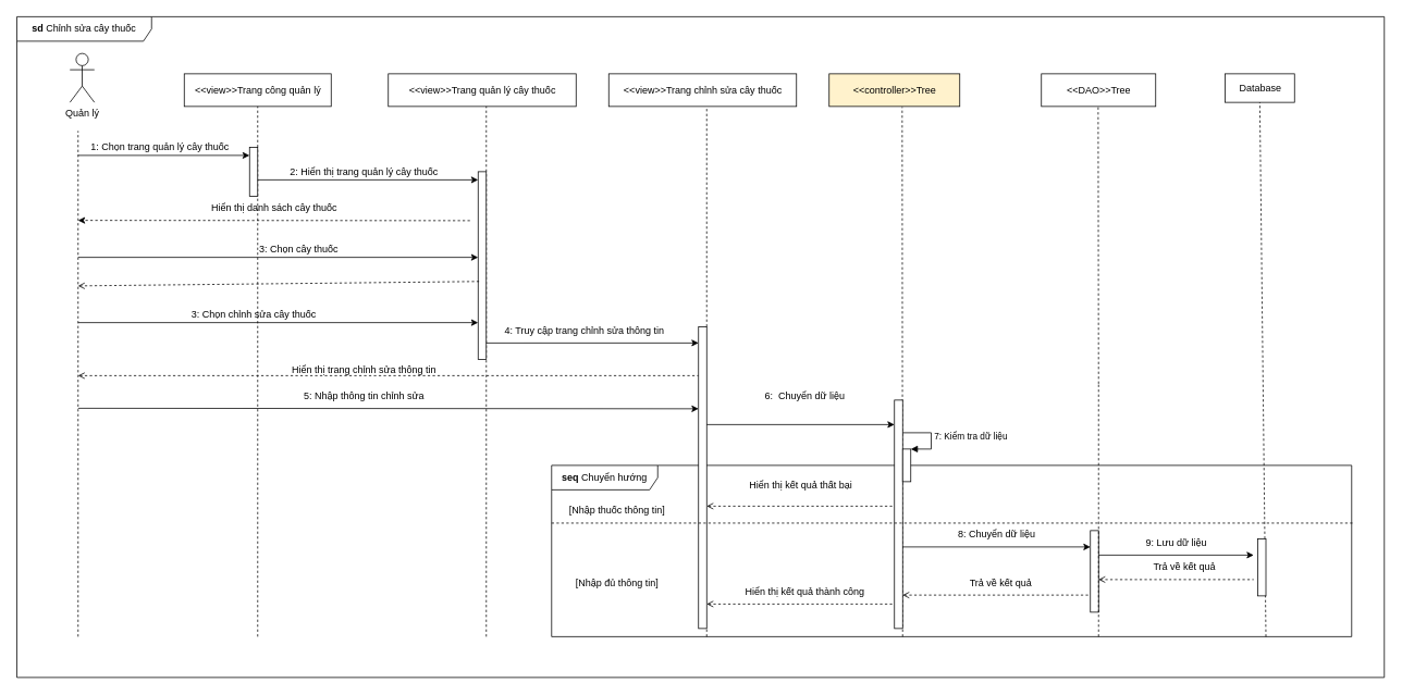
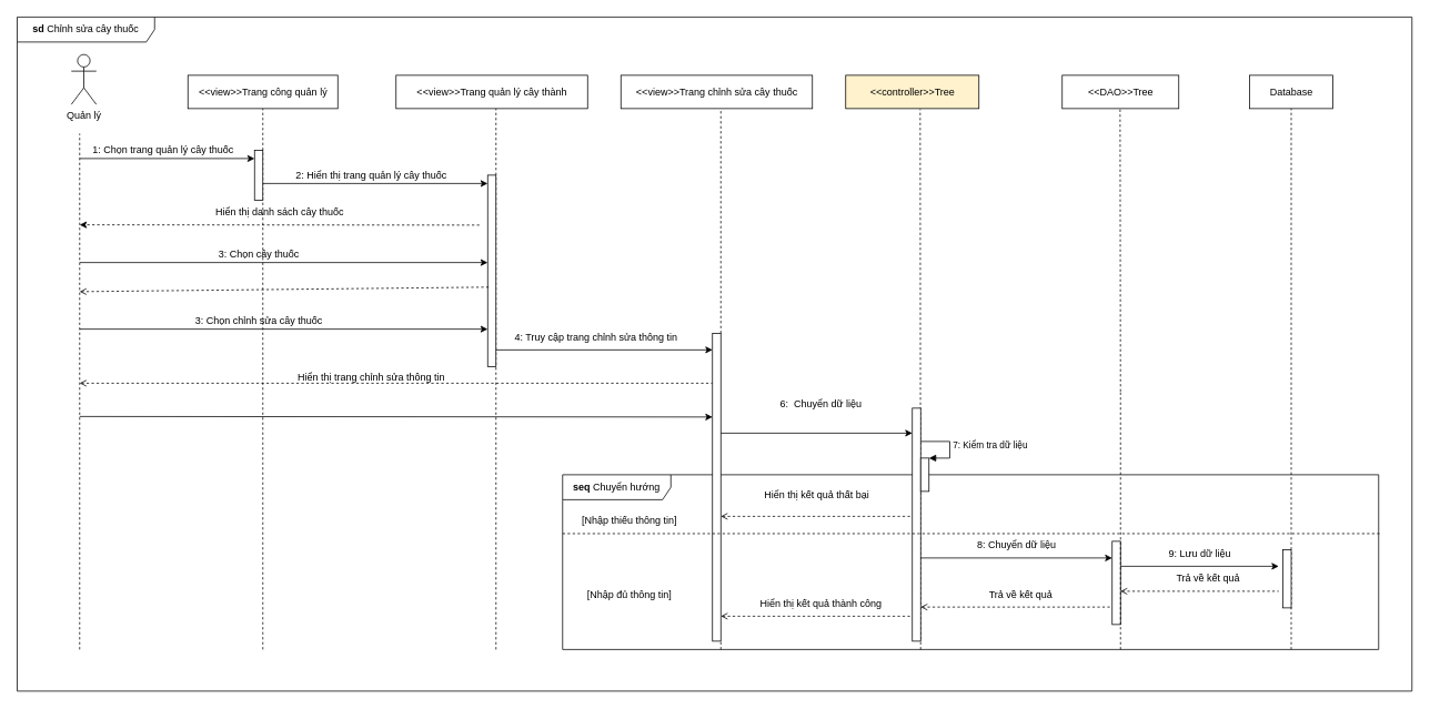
  <mxCell id="0" />
  <mxCell id="1" parent="0" />
  <mxCell id="2" value="&lt;b&gt;seq&lt;/b&gt; Chuyển hướng" style="shape=umlFrame;whiteSpace=wrap;html=1;width=130;height=30;" vertex="1" parent="1"><mxGeometry x="675" y="570" width="980" height="210" as="geometry" /></mxCell>
  <mxCell id="3" value="&lt;b&gt;sd &lt;/b&gt;Chỉnh sửa cây thuốc" style="shape=umlFrame;whiteSpace=wrap;html=1;width=165;height=30;" parent="1" vertex="1"><mxGeometry x="20" y="20" width="1675" height="810" as="geometry" /></mxCell>
  <mxCell id="4" value="Quản lý" style="shape=umlActor;verticalLabelPosition=bottom;verticalAlign=top;html=1;outlineConnect=0;" parent="1" vertex="1"><mxGeometry x="85" y="65" width="30" height="60" as="geometry" /></mxCell>
  <mxCell id="5" value="&amp;lt;&amp;lt;view&amp;gt;&amp;gt;Trang công quản lý" style="html=1;" parent="1" vertex="1"><mxGeometry x="225" y="90" width="180" height="40" as="geometry" /></mxCell>
  <mxCell id="6" value="&amp;lt;&amp;lt;controller&amp;gt;&amp;gt;Tree" style="html=1;fillColor=#fff2cc;" parent="1" vertex="1"><mxGeometry x="1015" y="90" width="160" height="40" as="geometry" /></mxCell>
  <mxCell id="7" value="&amp;lt;&amp;lt;DAO&amp;gt;&amp;gt;Tree" style="html=1;" parent="1" vertex="1"><mxGeometry x="1275" y="90" width="140" height="40" as="geometry" /></mxCell>
- <mxCell id="8" value="Database" style="html=1;" parent="1" vertex="1"><mxGeometry x="1500" y="90" width="85" height="35" as="geometry" /></mxCell>
+ <mxCell id="8" value="Database" style="html=1;" parent="1" vertex="1"><mxGeometry x="1500" y="90" width="100" height="40" as="geometry" /></mxCell>
  <mxCell id="9" value="" style="endArrow=none;dashed=1;html=1;rounded=0;" parent="1" edge="1"><mxGeometry width="50" height="50" relative="1" as="geometry"><mxPoint x="95" y="780" as="sourcePoint" /><mxPoint x="95" y="160" as="targetPoint" /></mxGeometry></mxCell>
  <mxCell id="10" value="" style="endArrow=classic;html=1;rounded=0;entryX=0;entryY=0.167;entryDx=0;entryDy=0;entryPerimeter=0;" parent="1" target="13" edge="1"><mxGeometry width="50" height="50" relative="1" as="geometry"><mxPoint x="95" y="190" as="sourcePoint" /><mxPoint x="285" y="191" as="targetPoint" /></mxGeometry></mxCell>
  <mxCell id="11" value="" style="endArrow=none;dashed=1;html=1;rounded=0;entryX=0.5;entryY=1;entryDx=0;entryDy=0;" parent="1" target="5" edge="1"><mxGeometry width="50" height="50" relative="1" as="geometry"><mxPoint x="315" y="780" as="sourcePoint" /><mxPoint x="345" y="180" as="targetPoint" /></mxGeometry></mxCell>
  <mxCell id="12" value="1: Chọn trang quản lý cây thuốc" style="text;html=1;align=center;verticalAlign=middle;resizable=0;points=[];autosize=1;strokeColor=none;fillColor=none;" parent="1" vertex="1"><mxGeometry x="100" y="165" width="190" height="30" as="geometry" /></mxCell>
  <mxCell id="13" value="" style="html=1;points=[];perimeter=orthogonalPerimeter;" parent="1" vertex="1"><mxGeometry x="305" y="180" width="10" height="60" as="geometry" /></mxCell>
  <mxCell id="14" value="" style="endArrow=classic;html=1;rounded=0;" parent="1" edge="1"><mxGeometry width="50" height="50" relative="1" as="geometry"><mxPoint x="315" y="220" as="sourcePoint" /><mxPoint x="585" y="220" as="targetPoint" /></mxGeometry></mxCell>
  <mxCell id="15" value="" style="endArrow=none;dashed=1;html=1;rounded=0;entryX=0.559;entryY=1.017;entryDx=0;entryDy=0;entryPerimeter=0;" parent="1" target="6" edge="1"><mxGeometry width="50" height="50" relative="1" as="geometry"><mxPoint x="1105" y="780" as="sourcePoint" /><mxPoint x="1097.25" y="130" as="targetPoint" /></mxGeometry></mxCell>
  <mxCell id="16" value="" style="endArrow=none;dashed=1;html=1;rounded=0;entryX=0.5;entryY=1;entryDx=0;entryDy=0;startArrow=none;" parent="1" edge="1"><mxGeometry width="50" height="50" relative="1" as="geometry"><mxPoint x="1345" y="470" as="sourcePoint" /><mxPoint x="1344.5" y="130" as="targetPoint" /></mxGeometry></mxCell>
  <mxCell id="17" value="" style="endArrow=none;dashed=1;html=1;rounded=0;entryX=0.5;entryY=1;entryDx=0;entryDy=0;startArrow=none;" parent="1" target="8" edge="1"><mxGeometry width="50" height="50" relative="1" as="geometry"><mxPoint x="1550" y="780" as="sourcePoint" /><mxPoint x="1600" y="250" as="targetPoint" /></mxGeometry></mxCell>
  <mxCell id="18" value="" style="html=1;points=[];perimeter=orthogonalPerimeter;" parent="1" vertex="1"><mxGeometry x="1095" y="490" width="10" height="280" as="geometry" /></mxCell>
- <mxCell id="19" value="&amp;lt;&amp;lt;view&amp;gt;&amp;gt;Trang quản lý cây thuốc" style="html=1;" parent="1" vertex="1"><mxGeometry x="475" y="90" width="230" height="40" as="geometry" /></mxCell>
+ <mxCell id="19" value="&amp;lt;&amp;lt;view&amp;gt;&amp;gt;Trang quản lý cây thành" style="html=1;" parent="1" vertex="1"><mxGeometry x="475" y="90" width="230" height="40" as="geometry" /></mxCell>
  <mxCell id="20" value="" style="endArrow=none;dashed=1;html=1;rounded=0;" parent="1" edge="1"><mxGeometry width="50" height="50" relative="1" as="geometry"><mxPoint x="595" y="780" as="sourcePoint" /><mxPoint x="595" y="130" as="targetPoint" /></mxGeometry></mxCell>
  <mxCell id="21" value="" style="html=1;points=[];perimeter=orthogonalPerimeter;" parent="1" vertex="1"><mxGeometry x="1335" y="650" width="10" height="100" as="geometry" /></mxCell>
  <mxCell id="22" value="" style="endArrow=none;dashed=1;html=1;rounded=0;" parent="1" edge="1"><mxGeometry width="50" height="50" relative="1" as="geometry"><mxPoint x="1345" y="780" as="sourcePoint" /><mxPoint x="1345" y="469" as="targetPoint" /></mxGeometry></mxCell>
  <mxCell id="23" value="2: Hiển thị trang quản lý cây thuốc" style="text;html=1;align=center;verticalAlign=middle;resizable=0;points=[];autosize=1;strokeColor=none;fillColor=none;" parent="1" vertex="1"><mxGeometry x="345" y="195" width="200" height="30" as="geometry" /></mxCell>
  <mxCell id="24" value="" style="html=1;points=[];perimeter=orthogonalPerimeter;" parent="1" vertex="1"><mxGeometry x="1540" y="660" width="10" height="70" as="geometry" /></mxCell>
  <mxCell id="25" value="" style="endArrow=classic;html=1;rounded=0;dashed=1;" parent="1" edge="1"><mxGeometry width="50" height="50" relative="1" as="geometry"><mxPoint x="575" y="270" as="sourcePoint" /><mxPoint x="95" y="269.68" as="targetPoint" /></mxGeometry></mxCell>
  <mxCell id="26" value="" style="html=1;points=[];perimeter=orthogonalPerimeter;" parent="1" vertex="1"><mxGeometry x="585" y="210" width="10" height="230" as="geometry" /></mxCell>
  <mxCell id="27" value="Hiển thị danh sách cây thuốc" style="text;html=1;align=center;verticalAlign=middle;resizable=0;points=[];autosize=1;strokeColor=none;fillColor=none;" parent="1" vertex="1"><mxGeometry x="245" y="240" width="180" height="30" as="geometry" /></mxCell>
  <mxCell id="28" value="" style="endArrow=classic;html=1;rounded=0;" parent="1" edge="1"><mxGeometry width="50" height="50" relative="1" as="geometry"><mxPoint x="95" y="315" as="sourcePoint" /><mxPoint x="585" y="315" as="targetPoint" /></mxGeometry></mxCell>
- <mxCell id="29" value="3: Chọn cây thuốc" style="text;html=1;align=center;verticalAlign=middle;resizable=0;points=[];autosize=1;strokeColor=none;fillColor=none;" parent="1" vertex="1"><mxGeometry x="305" y="290" width="120" height="30" as="geometry" /></mxCell>
+ <mxCell id="29" value="3: Chọn cây thuốc" style="text;html=1;align=center;verticalAlign=middle;resizable=0;points=[];autosize=1;strokeColor=none;fillColor=none;" parent="1" vertex="1"><mxGeometry x="250" y="290" width="120" height="30" as="geometry" /></mxCell>
  <mxCell id="30" value="" style="endArrow=classic;html=1;rounded=0;entryX=0;entryY=0.054;entryDx=0;entryDy=0;entryPerimeter=0;" parent="1" edge="1" target="38"><mxGeometry width="50" height="50" relative="1" as="geometry"><mxPoint x="595" y="420" as="sourcePoint" /><mxPoint x="845" y="420" as="targetPoint" /></mxGeometry></mxCell>
  <mxCell id="31" value="" style="endArrow=classic;html=1;rounded=0;exitX=1.346;exitY=0.695;exitDx=0;exitDy=0;exitPerimeter=0;" parent="1" edge="1"><mxGeometry width="50" height="50" relative="1" as="geometry"><mxPoint x="1345" y="680" as="sourcePoint" /><mxPoint x="1535" y="680" as="targetPoint" /></mxGeometry></mxCell>
  <mxCell id="32" value="" style="endArrow=none;dashed=1;html=1;rounded=0;startArrow=open;startFill=0;" parent="1" edge="1"><mxGeometry width="50" height="50" relative="1" as="geometry"><mxPoint x="95" y="460" as="sourcePoint" /><mxPoint x="855" y="460" as="targetPoint" /></mxGeometry></mxCell>
  <mxCell id="33" value="" style="endArrow=none;dashed=1;html=1;rounded=0;startArrow=open;startFill=0;entryX=0.12;entryY=0.585;entryDx=0;entryDy=0;entryPerimeter=0;" parent="1" edge="1" target="26"><mxGeometry width="50" height="50" relative="1" as="geometry"><mxPoint x="95" y="350" as="sourcePoint" /><mxPoint x="585" y="354.5" as="targetPoint" /></mxGeometry></mxCell>
  <mxCell id="34" value="" style="endArrow=classic;html=1;rounded=0;" edge="1" parent="1"><mxGeometry width="50" height="50" relative="1" as="geometry"><mxPoint x="95" y="395" as="sourcePoint" /><mxPoint x="585" y="395" as="targetPoint" /></mxGeometry></mxCell>
  <mxCell id="35" value="3: Chọn chỉnh sửa cây thuốc" style="text;html=1;align=center;verticalAlign=middle;resizable=0;points=[];autosize=1;strokeColor=none;fillColor=none;" vertex="1" parent="1"><mxGeometry x="220" y="370" width="180" height="30" as="geometry" /></mxCell>
  <mxCell id="36" value="&amp;lt;&amp;lt;view&amp;gt;&amp;gt;Trang chỉnh sửa cây thuốc" style="html=1;" vertex="1" parent="1"><mxGeometry x="745" y="90" width="230" height="40" as="geometry" /></mxCell>
  <mxCell id="37" value="" style="endArrow=none;dashed=1;html=1;rounded=0;startArrow=none;" edge="1" parent="1" source="38"><mxGeometry width="50" height="50" relative="1" as="geometry"><mxPoint x="865" y="540" as="sourcePoint" /><mxPoint x="865" y="130" as="targetPoint" /></mxGeometry></mxCell>
  <mxCell id="38" value="" style="html=1;points=[];perimeter=orthogonalPerimeter;" vertex="1" parent="1"><mxGeometry x="855" y="400" width="10" height="370" as="geometry" /></mxCell>
  <mxCell id="39" value="" style="endArrow=none;dashed=1;html=1;rounded=0;" edge="1" parent="1" target="38"><mxGeometry width="50" height="50" relative="1" as="geometry"><mxPoint x="865" y="780" as="sourcePoint" /><mxPoint x="865" y="130" as="targetPoint" /></mxGeometry></mxCell>
  <mxCell id="40" value="4: Truy cập trang chỉnh sửa thông tin" style="text;html=1;align=center;verticalAlign=middle;resizable=0;points=[];autosize=1;strokeColor=none;fillColor=none;" vertex="1" parent="1"><mxGeometry x="605" y="390" width="220" height="30" as="geometry" /></mxCell>
  <mxCell id="41" value="Hiển thị trang chỉnh sửa thông tin" style="text;html=1;align=center;verticalAlign=middle;resizable=0;points=[];autosize=1;strokeColor=none;fillColor=none;" vertex="1" parent="1"><mxGeometry x="345" y="437.5" width="200" height="30" as="geometry" /></mxCell>
  <mxCell id="42" value="" style="endArrow=classic;html=1;rounded=0;entryX=0;entryY=0.272;entryDx=0;entryDy=0;entryPerimeter=0;" edge="1" parent="1" target="38"><mxGeometry width="50" height="50" relative="1" as="geometry"><mxPoint x="95" y="500" as="sourcePoint" /><mxPoint x="835" y="500" as="targetPoint" /></mxGeometry></mxCell>
- <mxCell id="43" value="5: Nhập thông tin chỉnh sửa" style="text;html=1;align=center;verticalAlign=middle;resizable=0;points=[];autosize=1;strokeColor=none;fillColor=none;" vertex="1" parent="1"><mxGeometry x="360" y="470" width="170" height="30" as="geometry" /></mxCell>
  <mxCell id="44" value="" style="endArrow=classic;html=1;rounded=0;" edge="1" parent="1"><mxGeometry width="50" height="50" relative="1" as="geometry"><mxPoint x="865" y="520" as="sourcePoint" /><mxPoint x="1095" y="520" as="targetPoint" /></mxGeometry></mxCell>
  <mxCell id="45" value="6:&amp;nbsp; Chuyển dữ liệu" style="text;html=1;align=center;verticalAlign=middle;resizable=0;points=[];autosize=1;strokeColor=none;fillColor=none;" vertex="1" parent="1"><mxGeometry x="925" y="470" width="120" height="30" as="geometry" /></mxCell>
  <mxCell id="46" value="" style="html=1;points=[];perimeter=orthogonalPerimeter;" vertex="1" parent="1"><mxGeometry x="1105" y="550" width="10" height="40" as="geometry" /></mxCell>
  <mxCell id="47" value="7: Kiểm tra dữ liệu&amp;nbsp;" style="edgeStyle=orthogonalEdgeStyle;html=1;align=left;spacingLeft=2;endArrow=block;rounded=0;entryX=1;entryY=0;" edge="1" target="46" parent="1"><mxGeometry relative="1" as="geometry"><mxPoint x="1105" y="530" as="sourcePoint" /><Array as="points"><mxPoint x="1140" y="530" /><mxPoint x="1140" y="550" /></Array></mxGeometry></mxCell>
  <mxCell id="48" value="" style="endArrow=none;dashed=1;html=1;rounded=0;startArrow=open;startFill=0;entryX=0;entryY=0.769;entryDx=0;entryDy=0;entryPerimeter=0;" edge="1" parent="1"><mxGeometry width="50" height="50" relative="1" as="geometry"><mxPoint x="865" y="620" as="sourcePoint" /><mxPoint x="1095" y="620" as="targetPoint" /></mxGeometry></mxCell>
  <mxCell id="49" value="Hiển thị kết quả thất bại" style="text;html=1;align=center;verticalAlign=middle;resizable=0;points=[];autosize=1;strokeColor=none;fillColor=none;" vertex="1" parent="1"><mxGeometry x="905" y="580" width="150" height="30" as="geometry" /></mxCell>
  <mxCell id="50" value="" style="endArrow=classic;html=1;rounded=0;exitX=1.346;exitY=0.695;exitDx=0;exitDy=0;exitPerimeter=0;" edge="1" parent="1"><mxGeometry width="50" height="50" relative="1" as="geometry"><mxPoint x="1105" y="670" as="sourcePoint" /><mxPoint x="1335" y="670" as="targetPoint" /></mxGeometry></mxCell>
  <mxCell id="51" value="8: Chuyển dữ liệu" style="text;html=1;align=center;verticalAlign=middle;resizable=0;points=[];autosize=1;strokeColor=none;fillColor=none;" vertex="1" parent="1"><mxGeometry x="1160" y="640" width="120" height="30" as="geometry" /></mxCell>
  <mxCell id="52" value="9: Lưu dữ liệu" style="text;html=1;align=center;verticalAlign=middle;resizable=0;points=[];autosize=1;strokeColor=none;fillColor=none;" vertex="1" parent="1"><mxGeometry x="1390" y="650" width="100" height="30" as="geometry" /></mxCell>
  <mxCell id="53" value="" style="endArrow=none;dashed=1;html=1;rounded=0;startArrow=open;startFill=0;" edge="1" parent="1"><mxGeometry width="50" height="50" relative="1" as="geometry"><mxPoint x="1345" y="710" as="sourcePoint" /><mxPoint x="1535" y="710" as="targetPoint" /></mxGeometry></mxCell>
  <mxCell id="54" value="Trả về kết quả" style="text;html=1;align=center;verticalAlign=middle;resizable=0;points=[];autosize=1;strokeColor=none;fillColor=none;" vertex="1" parent="1"><mxGeometry x="1400" y="680" width="100" height="30" as="geometry" /></mxCell>
  <mxCell id="55" value="" style="endArrow=none;dashed=1;html=1;rounded=0;startArrow=open;startFill=0;" edge="1" parent="1"><mxGeometry width="50" height="50" relative="1" as="geometry"><mxPoint x="1105" y="729" as="sourcePoint" /><mxPoint x="1335" y="729" as="targetPoint" /></mxGeometry></mxCell>
  <mxCell id="56" value="Trả về kết quả" style="text;html=1;align=center;verticalAlign=middle;resizable=0;points=[];autosize=1;strokeColor=none;fillColor=none;" vertex="1" parent="1"><mxGeometry x="1175" y="700" width="100" height="30" as="geometry" /></mxCell>
  <mxCell id="57" value="" style="endArrow=none;dashed=1;html=1;rounded=0;startArrow=open;startFill=0;" edge="1" parent="1"><mxGeometry width="50" height="50" relative="1" as="geometry"><mxPoint x="865" y="740" as="sourcePoint" /><mxPoint x="1095" y="740" as="targetPoint" /></mxGeometry></mxCell>
  <mxCell id="58" value="Hiển thị kết quả thành công" style="text;html=1;align=center;verticalAlign=middle;resizable=0;points=[];autosize=1;strokeColor=none;fillColor=none;" vertex="1" parent="1"><mxGeometry x="900" y="710" width="170" height="30" as="geometry" /></mxCell>
  <mxCell id="59" value="[Nhập đủ thông tin]" style="text;html=1;align=center;verticalAlign=middle;resizable=0;points=[];autosize=1;strokeColor=none;fillColor=none;" vertex="1" parent="1"><mxGeometry x="695" y="700" width="120" height="30" as="geometry" /></mxCell>
- <mxCell id="60" value="[Nhập thuốc thông tin]" style="text;html=1;align=center;verticalAlign=middle;resizable=0;points=[];autosize=1;strokeColor=none;fillColor=none;" vertex="1" parent="1"><mxGeometry x="685" y="610" width="140" height="30" as="geometry" /></mxCell>
+ <mxCell id="60" value="[Nhập thiếu thông tin]" style="text;html=1;align=center;verticalAlign=middle;resizable=0;points=[];autosize=1;strokeColor=none;fillColor=none;" vertex="1" parent="1"><mxGeometry x="685" y="610" width="140" height="30" as="geometry" /></mxCell>
  <mxCell id="61" value="" style="endArrow=none;dashed=1;html=1;rounded=0;entryX=1.004;entryY=0.337;entryDx=0;entryDy=0;entryPerimeter=0;exitX=0;exitY=0.337;exitDx=0;exitDy=0;exitPerimeter=0;" edge="1" parent="1" source="2" target="2"><mxGeometry width="50" height="50" relative="1" as="geometry"><mxPoint x="855" y="760" as="sourcePoint" /><mxPoint x="905" y="710" as="targetPoint" /></mxGeometry></mxCell>
